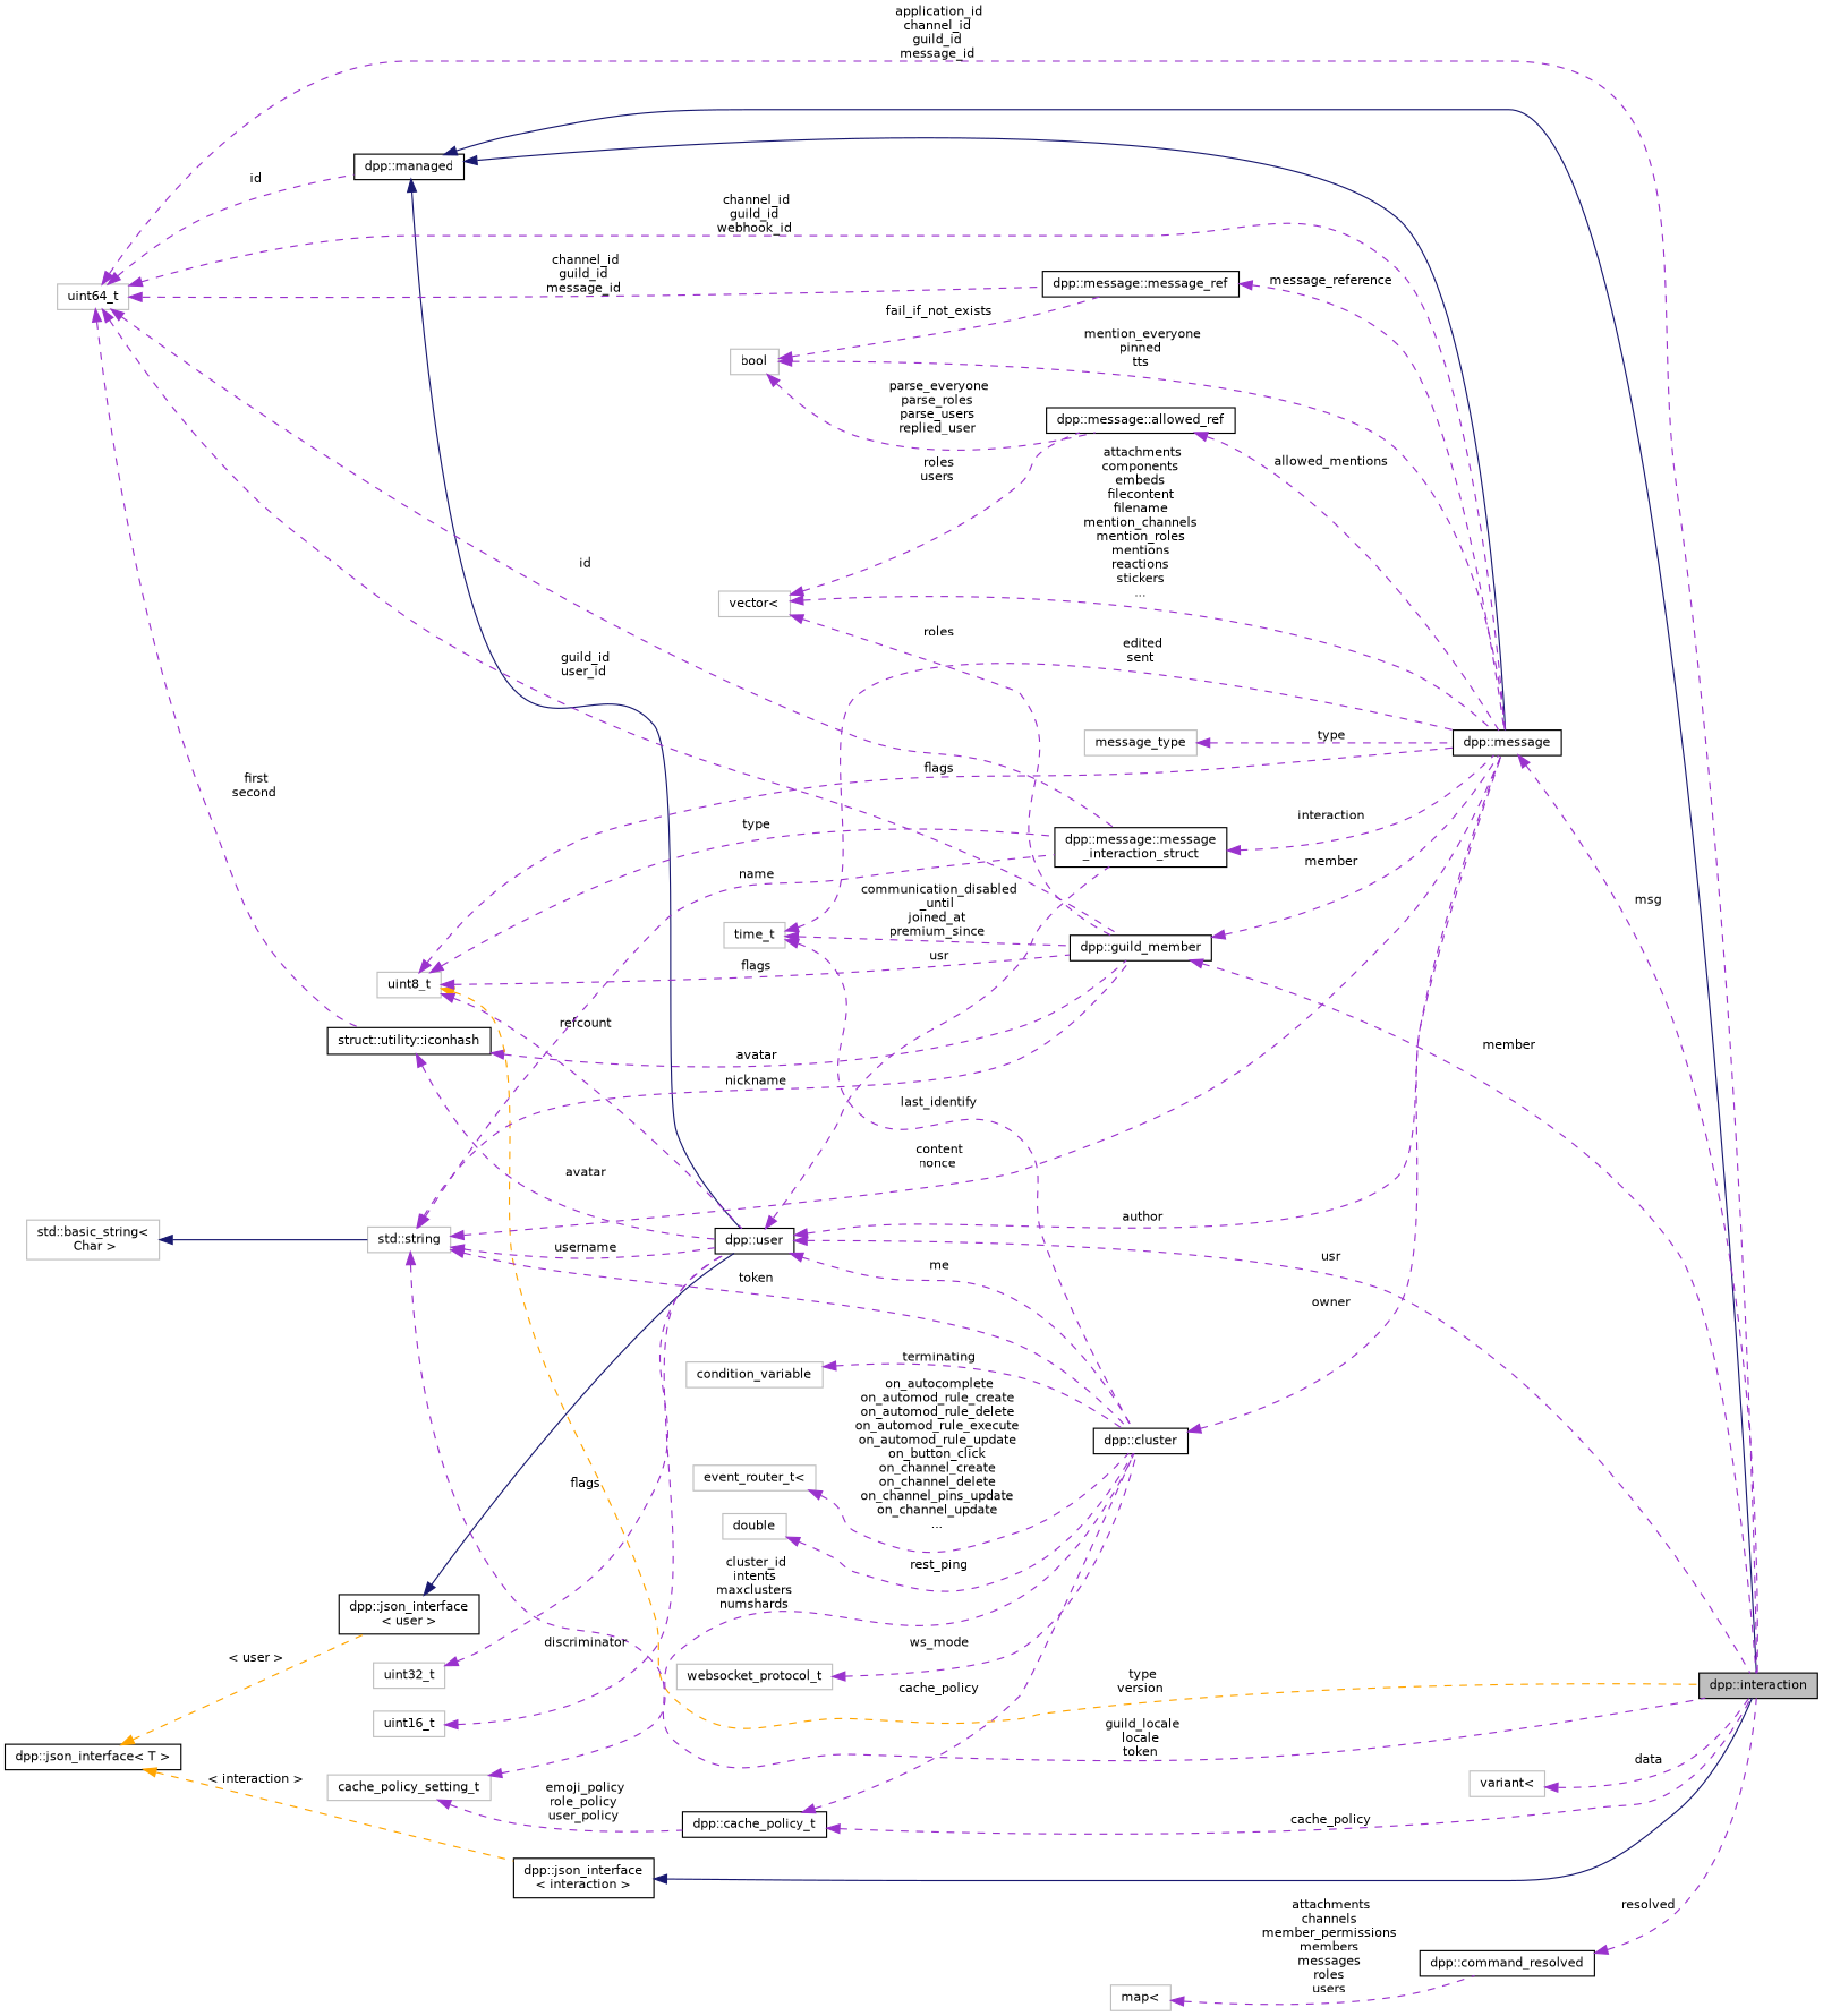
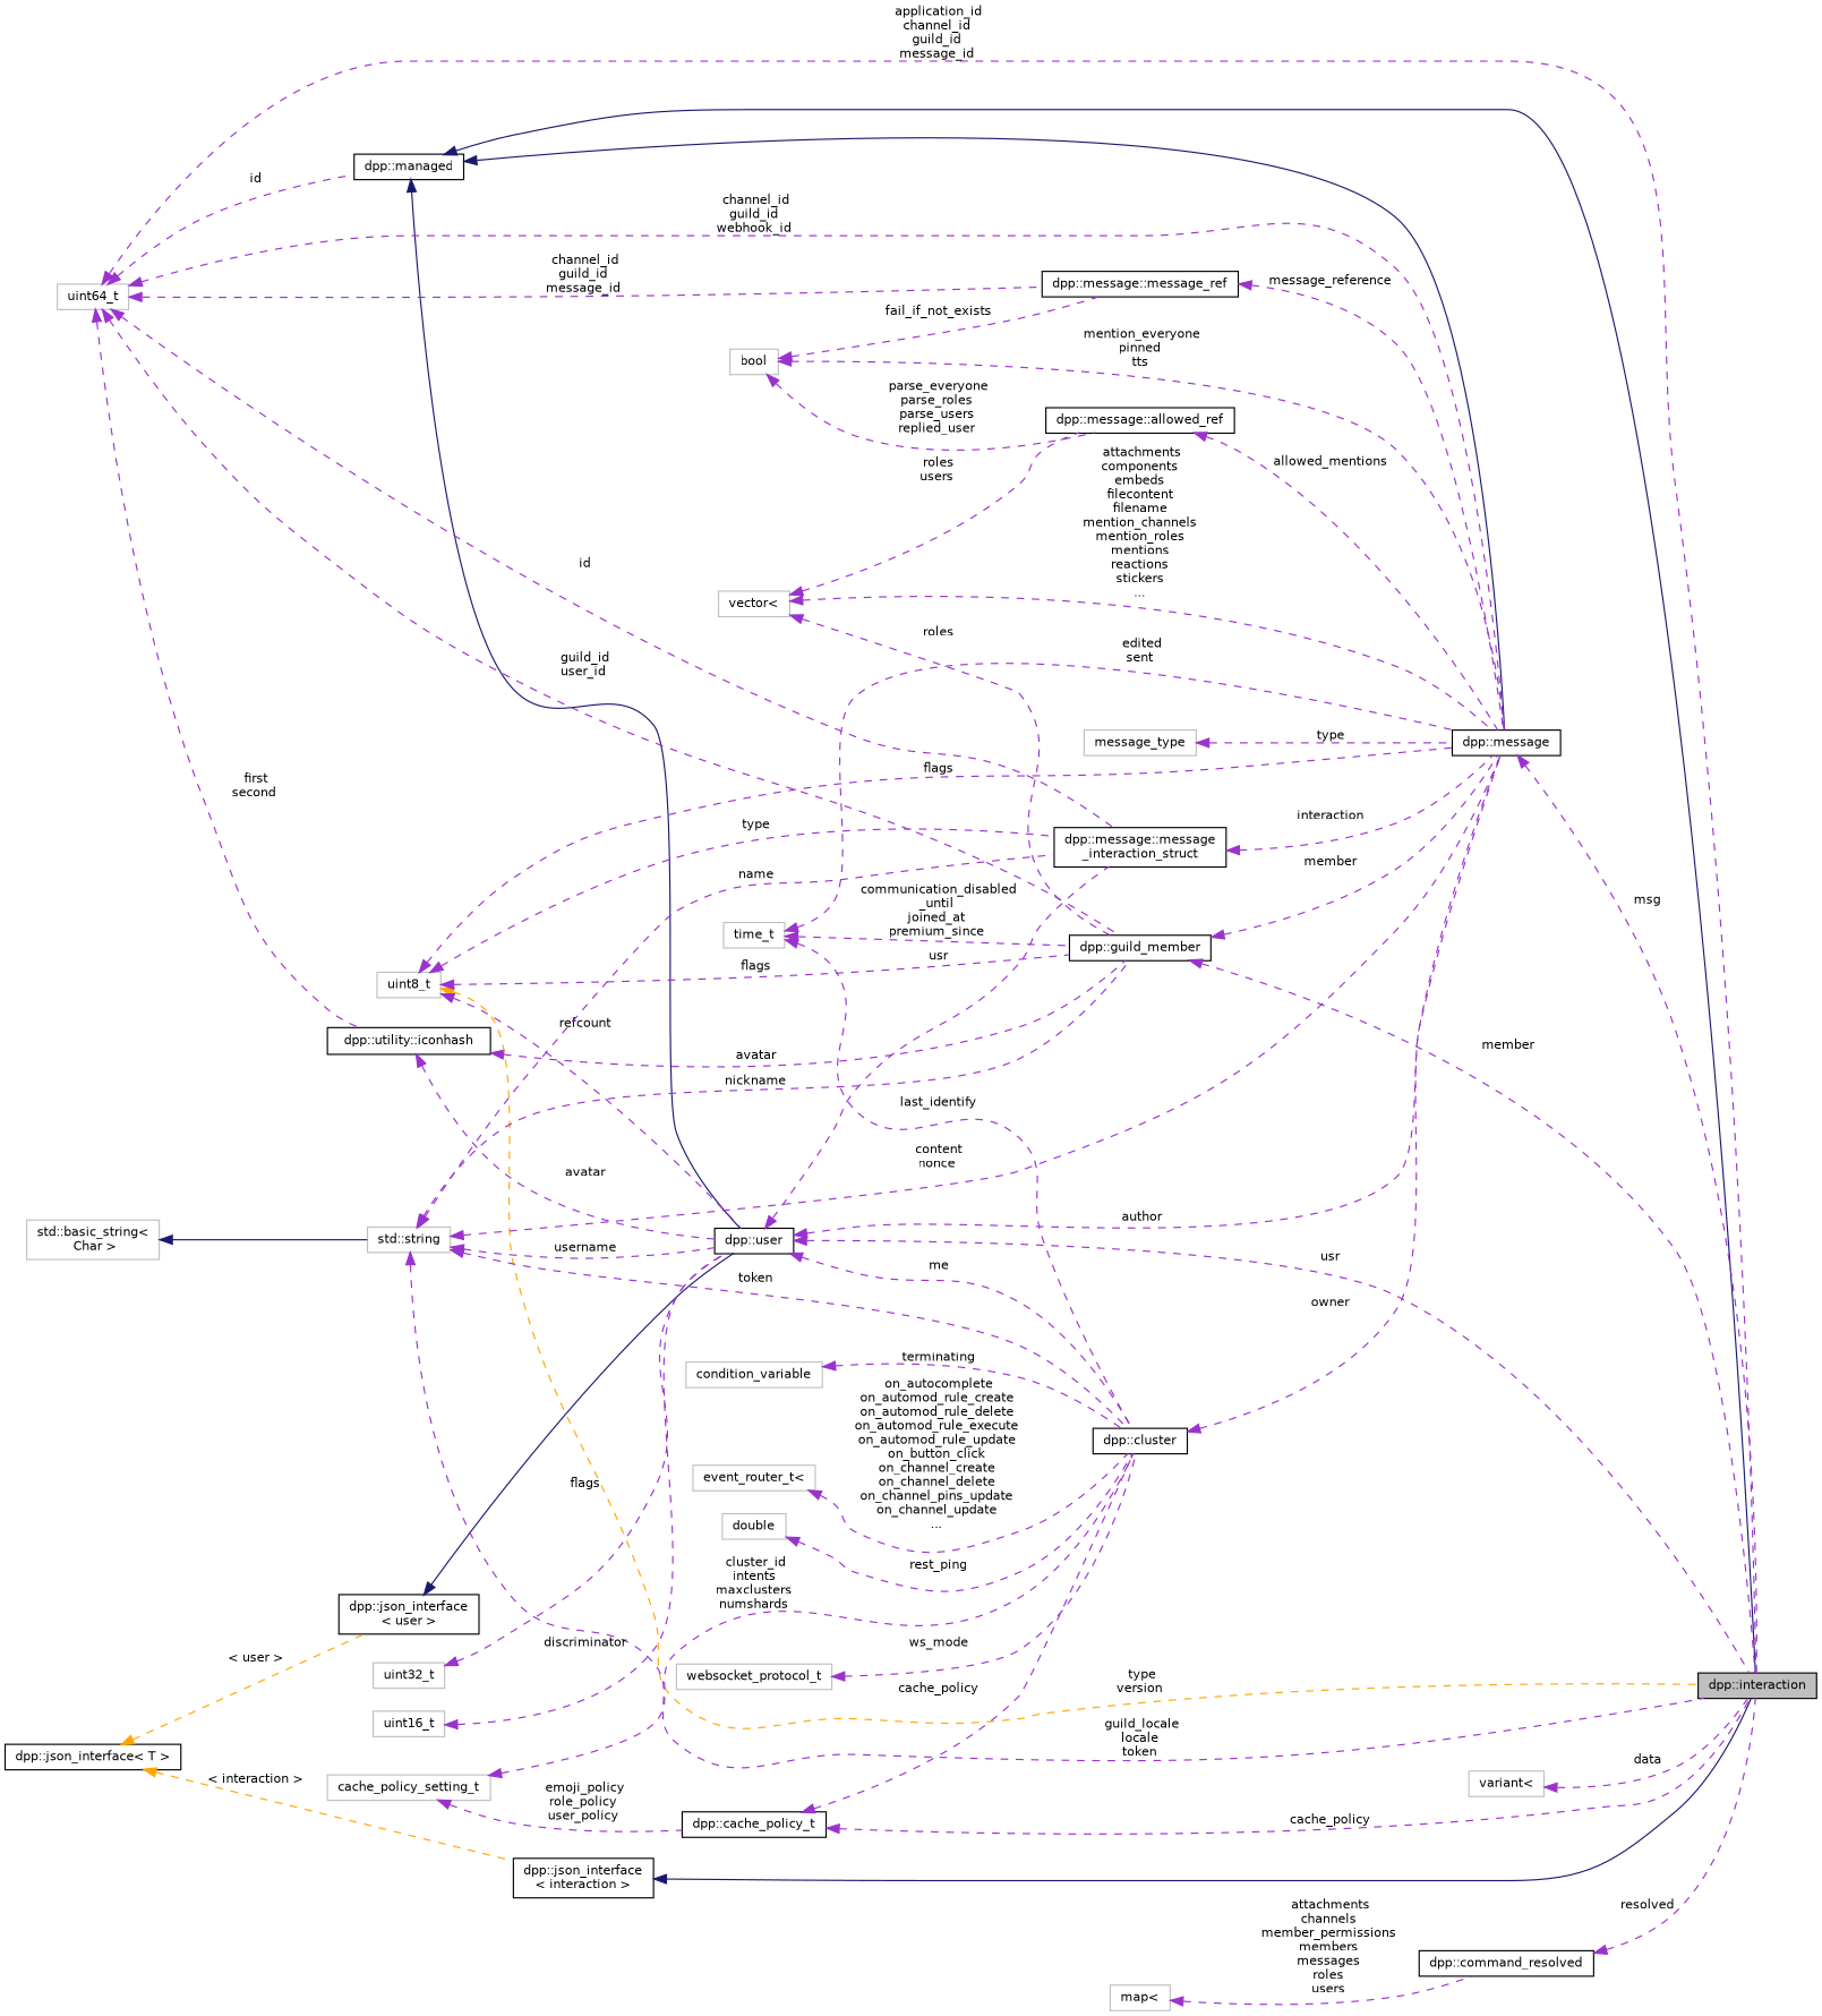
  digraph {
    rankdir=LR
    node [color=grey75 fontname=Helvetica fontsize=10 shape=record]
    edge [color=darkorchid3 dir=back fontname=Helvetica fontsize=10 labelfontname=Helvetica labelfontsize=10 style=dashed]
    n1 [color=black fillcolor=grey75 fontcolor=black height=0.2 label="dpp::interaction" style=filled width=0.4]
    n2 [color=black height=0.2 label="dpp::managed" width=0.4]
    n3 [color=black height=0.2 label="dpp::message" width=0.4]
    n4 [color=black height=0.2 label="dpp::user" width=0.4]
    n5 [color=black height=0.2 label="dpp::message::message\l_interaction_struct" width=0.4]
    n6 [color=black height=0.2 label="dpp::cluster" width=0.4]
    n7 [height=0.2 label=uint64_t width=0.4]
-   n8 [color=black height=0.2 label="struct::utility::iconhash" width=0.4]
+   n8 [color=black height=0.2 label="dpp::utility::iconhash" width=0.4]
    n9 [color=black height=0.2 label="dpp::guild_member" width=0.4]
    n10 [color=black height=0.2 label="dpp::message::message_ref" width=0.4]
    n11 [color=black height=0.2 label="dpp::json_interface\l\< interaction \>" width=0.4]
    n12 [color=black height=0.2 label="dpp::json_interface\< T \>" width=0.4]
    n13 [color=black height=0.2 label="dpp::json_interface\l\< user \>" width=0.4]
    n14 [height=0.2 label=uint8_t width=0.4]
    n15 [height=0.2 label="variant\<" width=0.4]
    n16 [height=0.2 label="std::string" width=0.4]
    n17 [height=0.2 label="std::basic_string\<\l Char \>" width=0.4]
    n18 [height=0.2 label=uint32_t width=0.4]
    n19 [height=0.2 label=uint16_t width=0.4]
    n20 [height=0.2 label="vector\<" width=0.4]
    n21 [color=black height=0.2 label="dpp::message::allowed_ref" width=0.4]
    n22 [height=0.2 label=time_t width=0.4]
    n23 [height=0.2 label=bool width=0.4]
    n24 [height=0.2 label=message_type width=0.4]
    n25 [height=0.2 label=double width=0.4]
    n26 [color=black height=0.2 label="dpp::cache_policy_t" width=0.4]
    n27 [height=0.2 label=cache_policy_setting_t width=0.4]
    n28 [height=0.2 label=websocket_protocol_t width=0.4]
    n29 [height=0.2 label=condition_variable width=0.4]
    n30 [height=0.2 label="event_router_t\<" width=0.4]
    n31 [color=black height=0.2 label="dpp::command_resolved" width=0.4]
    n32 [height=0.2 label="map\<" width=0.4]
    n2 -> n1 [color=midnightblue style=solid]
    n2 -> n3 [color=midnightblue style=solid]
    n2 -> n4 [color=midnightblue style=solid]
    n3 -> n1 [label=" msg"]
    n4 -> n1 [label=" usr"]
    n4 -> n3 [label=" author"]
    n4 -> n5 [label=" usr"]
    n4 -> n6 [label=" me"]
    n5 -> n3 [label=" interaction"]
    n6 -> n3 [label=" owner"]
    n7 -> n1 [label=" application_id\nchannel_id\nguild_id\nmessage_id"]
    n7 -> n2 [label=" id"]
    n7 -> n3 [label=" channel_id\nguild_id\nwebhook_id"]
    n7 -> n5 [label=" id"]
    n7 -> n8 [label=" first\nsecond"]
    n7 -> n9 [label=" guild_id\nuser_id"]
    n7 -> n10 [label=" channel_id\nguild_id\nmessage_id"]
    n8 -> n4 [label=" avatar"]
    n8 -> n9 [label=" avatar"]
    n9 -> n1 [label=" member"]
    n9 -> n3 [label=" member"]
    n10 -> n3 [label=" message_reference"]
    n11 -> n1 [color=midnightblue style=solid]
    n12 -> n11 [color=orange label=" \< interaction \>"]
    n12 -> n13 [color=orange label=" \< user \>"]
    n13 -> n4 [color=midnightblue style=solid]
    n14 -> n1 [color=orange label=" type\nversion"]
    n14 -> n3 [label=" flags"]
    n14 -> n4 [label=" refcount"]
    n14 -> n5 [label=" type"]
    n14 -> n9 [label=" flags"]
    n15 -> n1 [label=" data"]
    n16 -> n1 [label=" guild_locale\nlocale\ntoken"]
    n16 -> n3 [label=" content\nnonce"]
    n16 -> n4 [label=" username"]
    n16 -> n5 [label=" name"]
    n16 -> n6 [label=" token"]
    n16 -> n9 [label=" nickname"]
    n17 -> n16 [color=midnightblue style=solid]
    n18 -> n4 [label=" flags"]
    n19 -> n4 [label=" discriminator"]
    n20 -> n3 [label=" attachments\ncomponents\nembeds\nfilecontent\nfilename\nmention_channels\nmention_roles\nmentions\nreactions\nstickers\n..."]
    n20 -> n9 [label=" roles"]
    n20 -> n21 [label=" roles\nusers"]
    n21 -> n3 [label=" allowed_mentions"]
    n22 -> n3 [label=" edited\nsent"]
    n22 -> n6 [label=" last_identify"]
    n22 -> n9 [label=" communication_disabled\l_until\njoined_at\npremium_since"]
    n23 -> n3 [label=" mention_everyone\npinned\ntts"]
    n23 -> n10 [label=" fail_if_not_exists"]
    n23 -> n21 [label=" parse_everyone\nparse_roles\nparse_users\nreplied_user"]
    n24 -> n3 [label=" type"]
    n25 -> n6 [label=" rest_ping"]
    n26 -> n1 [label=" cache_policy"]
    n26 -> n6 [label=" cache_policy"]
    n27 -> n6 [label=" cluster_id\nintents\nmaxclusters\nnumshards"]
    n27 -> n26 [label=" emoji_policy\nrole_policy\nuser_policy"]
    n28 -> n6 [label=" ws_mode"]
    n29 -> n6 [label=" terminating"]
    n30 -> n6 [label=" on_autocomplete\non_automod_rule_create\non_automod_rule_delete\non_automod_rule_execute\non_automod_rule_update\non_button_click\non_channel_create\non_channel_delete\non_channel_pins_update\non_channel_update\n..."]
    n31 -> n1 [label=" resolved"]
    n32 -> n31 [label=" attachments\nchannels\nmember_permissions\nmembers\nmessages\nroles\nusers"]
  }
